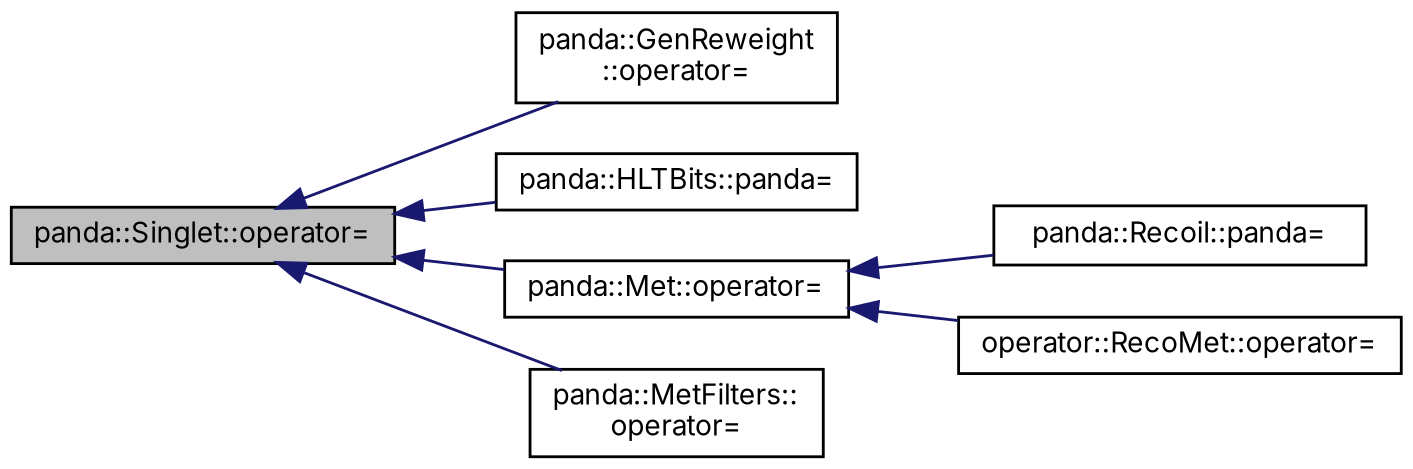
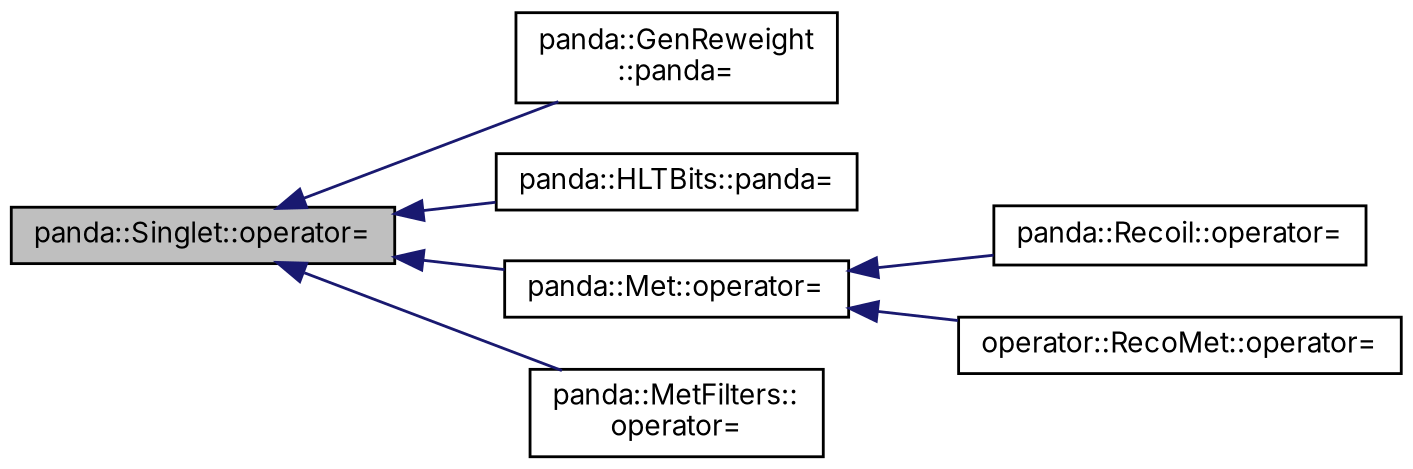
  digraph {
    fontname=Inter
    rankdir=LR
    node [color=black fillcolor=white fontname=Inter fontsize=10 shape=record style=filled]
    edge [color=midnightblue dir=back fontname=Inter fontsize=10 labelfontname=Helvetica labelfontsize=10 style=solid]
    n1 [fillcolor=grey75 fontcolor=black height=0.2 label="panda::Singlet::operator=" width=0.4]
-   n2 [height=0.2 label="panda::GenReweight\l::operator=" width=0.4]
+   n2 [height=0.2 label="panda::GenReweight\l::panda=" width=0.4]
    n3 [height=0.2 label="panda::HLTBits::panda=" width=0.4]
    n4 [height=0.2 label="panda::Met::operator=" width=0.4]
    n5 [height=0.2 label="panda::MetFilters::\loperator=" width=0.4]
-   n6 [height=0.2 label="panda::Recoil::panda=" width=0.4]
+   n6 [height=0.2 label="panda::Recoil::operator=" width=0.4]
    n7 [height=0.2 label="operator::RecoMet::operator=" width=0.4]
    n1 -> n2
    n1 -> n3
    n1 -> n4
    n1 -> n5
    n4 -> n6
    n4 -> n7
  }
